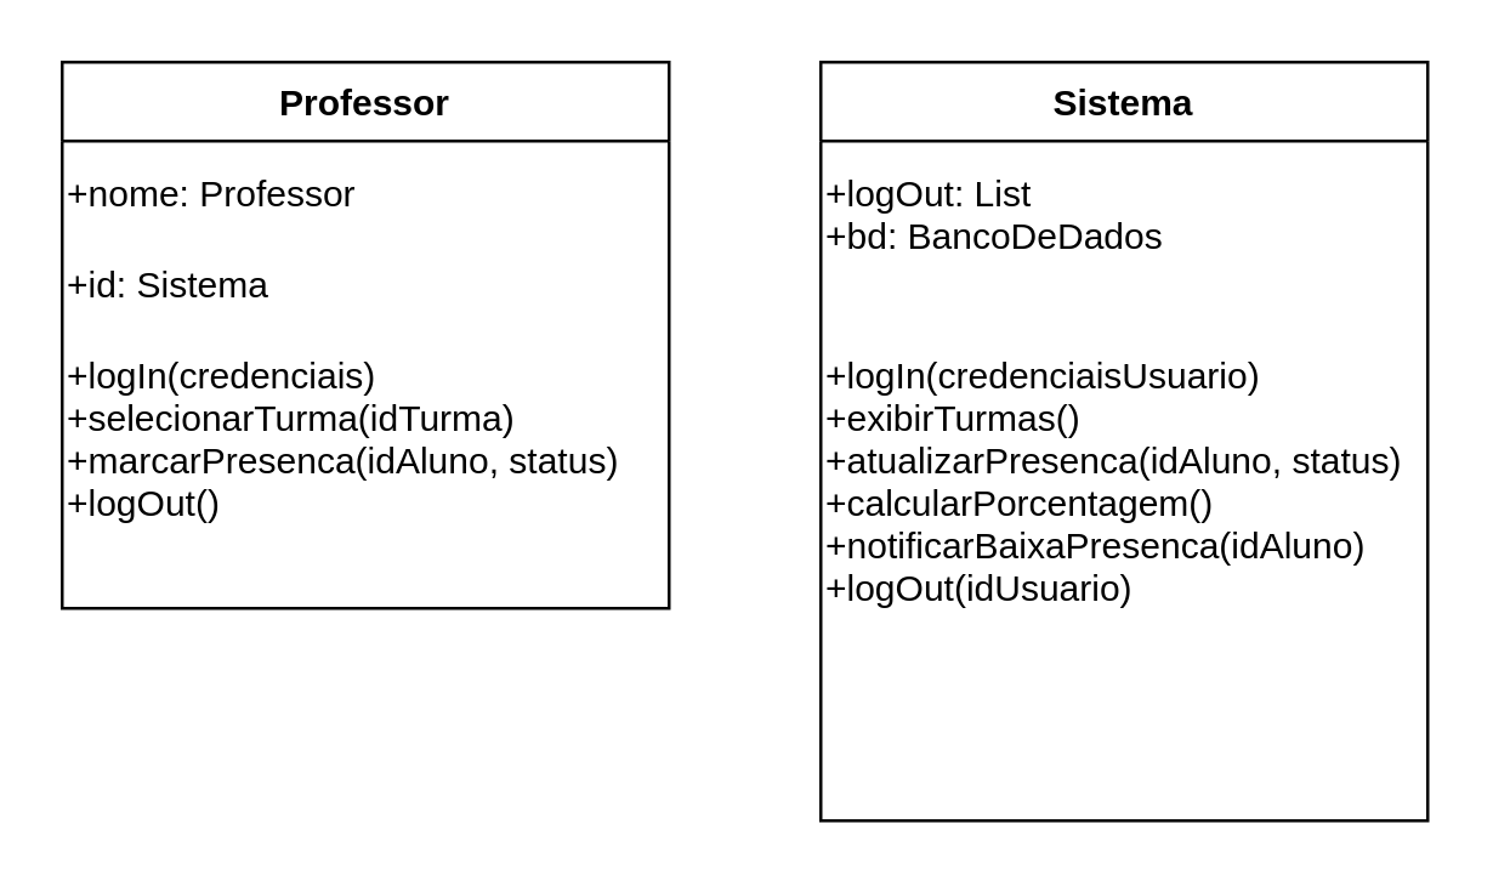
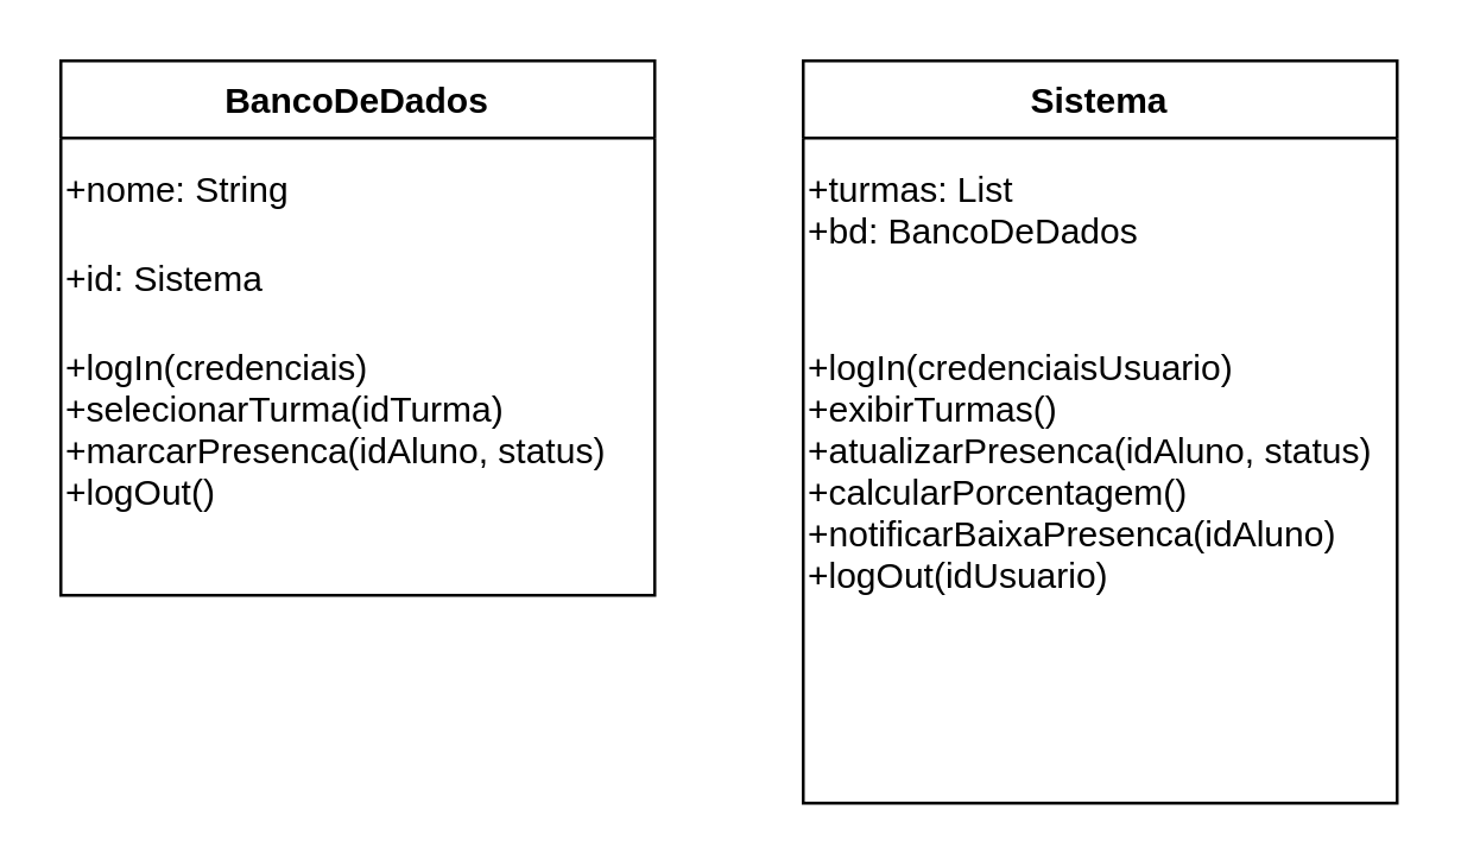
  <mxCell id="0" />
  <mxCell id="1" parent="0" />
- <mxCell id="2" value="Professor" style="swimlane;startSize=26;" parent="1" vertex="1"><mxGeometry x="20" y="20" width="200" height="180" as="geometry" /></mxCell>
- <mxCell id="3" value="+nome: Professor" style="text" parent="2" vertex="1"><mxGeometry y="30" width="200" height="26" as="geometry" /></mxCell>
+ <mxCell id="2" value="BancoDeDados" style="swimlane;startSize=26;" parent="1" vertex="1"><mxGeometry x="20" y="20" width="200" height="180" as="geometry" /></mxCell>
+ <mxCell id="3" value="+nome: String" style="text" parent="2" vertex="1"><mxGeometry y="30" width="200" height="26" as="geometry" /></mxCell>
  <mxCell id="4" value="+id: Sistema" style="text" parent="2" vertex="1"><mxGeometry y="60" width="200" height="26" as="geometry" /></mxCell>
  <mxCell id="5" value="+logIn(credenciais)&#10;+selecionarTurma(idTurma)&#10;+marcarPresenca(idAluno, status)&#10;+logOut()" style="text" parent="2" vertex="1"><mxGeometry y="90" width="200" height="80" as="geometry" /></mxCell>
  <mxCell id="6" value="Sistema" style="swimlane;startSize=26;" parent="1" vertex="1"><mxGeometry x="270" y="20" width="200" height="250" as="geometry" /></mxCell>
- <mxCell id="7" value="+logOut: List&#10;+bd: BancoDeDados" style="text" parent="6" vertex="1"><mxGeometry y="30" width="200" height="52" as="geometry" /></mxCell>
+ <mxCell id="7" value="+turmas: List&#10;+bd: BancoDeDados" style="text" parent="6" vertex="1"><mxGeometry y="30" width="200" height="52" as="geometry" /></mxCell>
  <mxCell id="8" value="+logIn(credenciaisUsuario)&#10;+exibirTurmas()&#10;+atualizarPresenca(idAluno, status)&#10;+calcularPorcentagem()&#10;+notificarBaixaPresenca(idAluno)&#10;+logOut(idUsuario)" style="text" parent="6" vertex="1"><mxGeometry y="90" width="200" height="150" as="geometry" /></mxCell>
